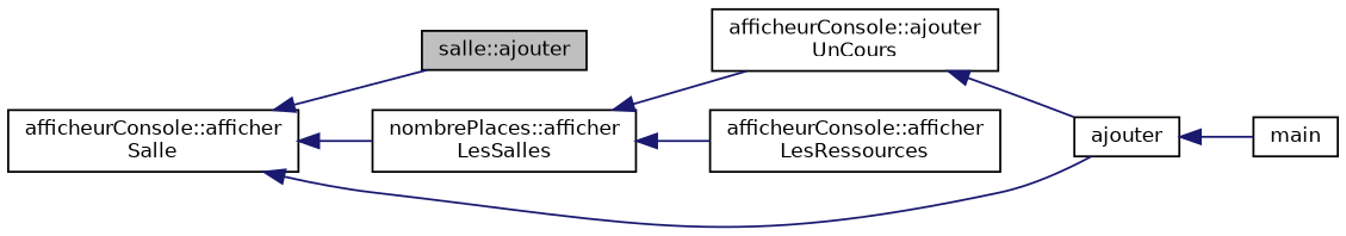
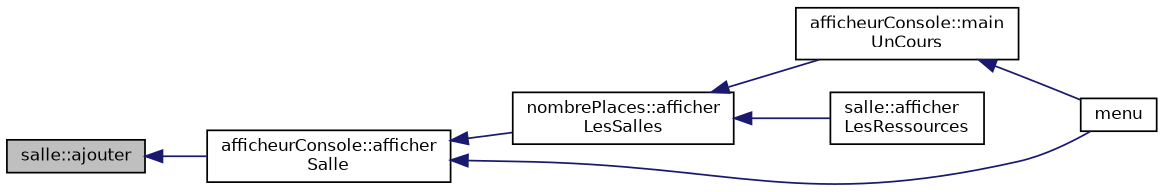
  digraph {
    rankdir=LR
    node [color=black fillcolor=white fontname=Helvetica fontsize=10 shape=record style=filled]
    edge [color=midnightblue dir=back fontname=Helvetica fontsize=10 labelfontname=Helvetica labelfontsize=10 style=solid]
    n1 [fillcolor=grey75 fontcolor=black height=0.2 label="salle::ajouter" width=0.4]
    n2 [height=0.2 label="afficheurConsole::afficher\lSalle" width=0.4]
    n3 [height=0.2 label="nombrePlaces::afficher\lLesSalles" width=0.4]
-   n4 [height=0.2 label=ajouter width=0.4]
-   n5 [height=0.2 label="afficheurConsole::ajouter\lUnCours" width=0.4]
-   n6 [height=0.2 label="afficheurConsole::afficher\lLesRessources" width=0.4]
-   n7 [height=0.2 label=main width=0.4]
-   n2 -> n1
+   n4 [height=0.2 label=menu width=0.4]
+   n5 [height=0.2 label="afficheurConsole::main\lUnCours" width=0.4]
+   n6 [height=0.2 label="salle::afficher\lLesRessources" width=0.4]
+   n1 -> n2
    n2 -> n3
    n2 -> n4
    n3 -> n5
    n3 -> n6
-   n4 -> n7
    n5 -> n4
  }
